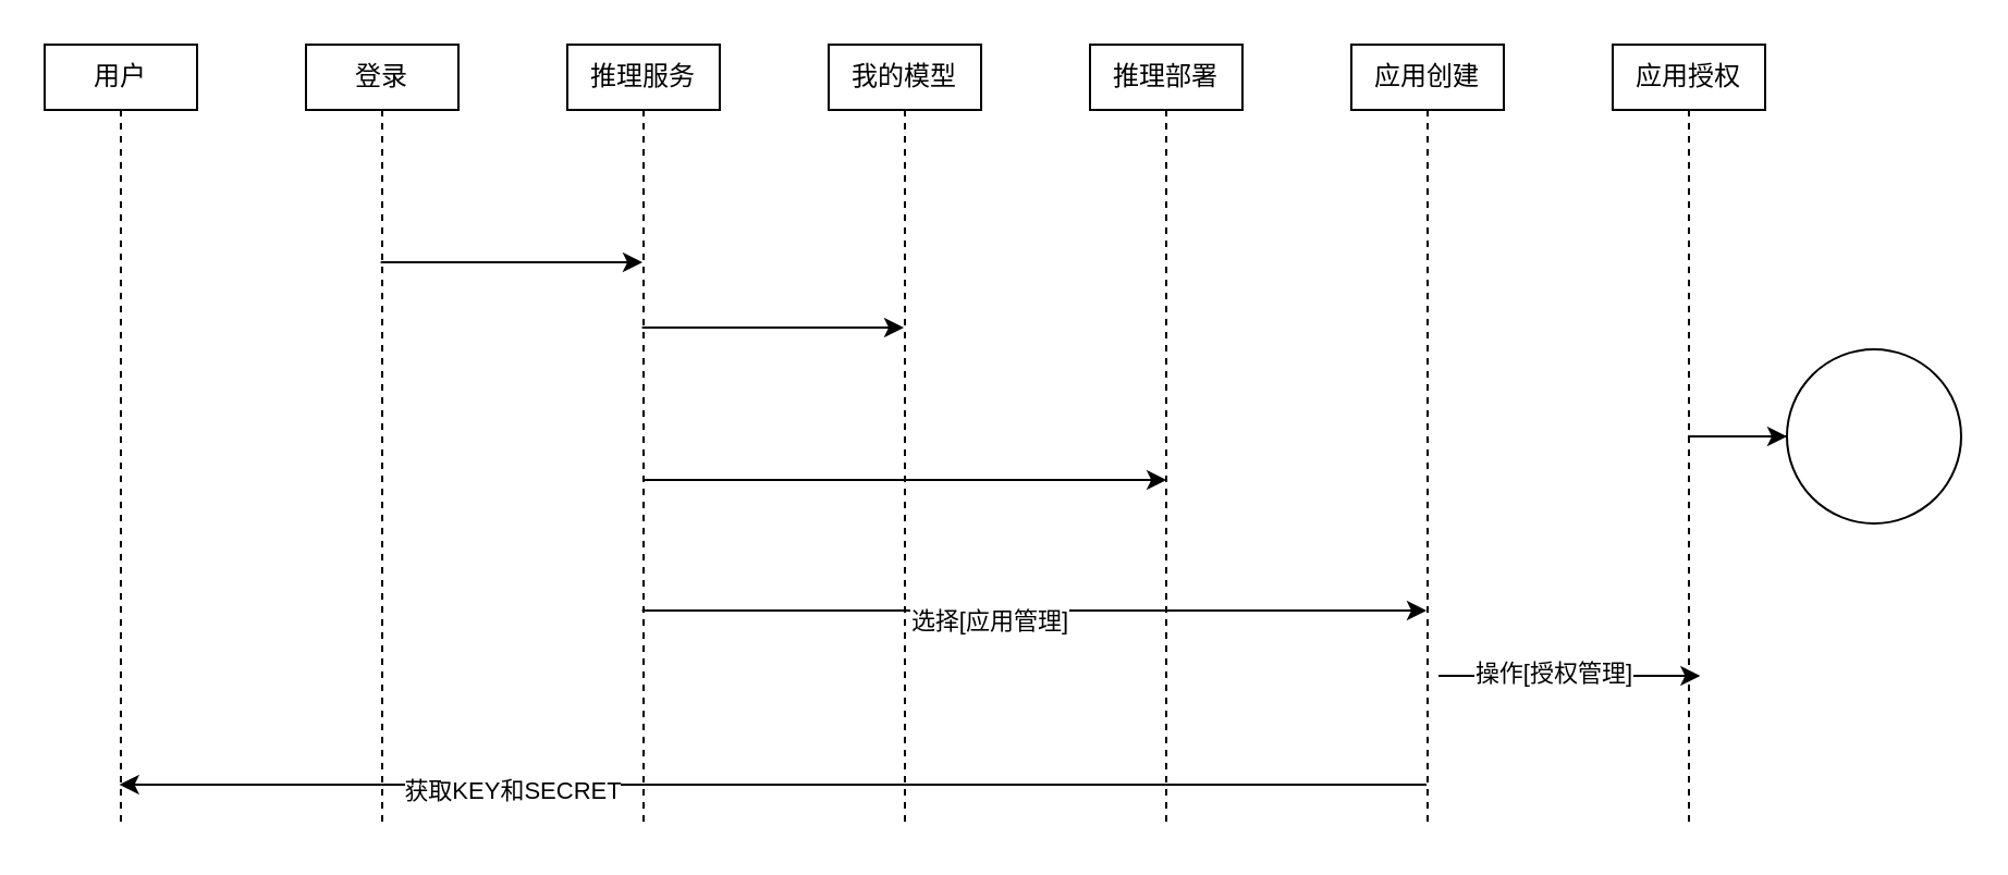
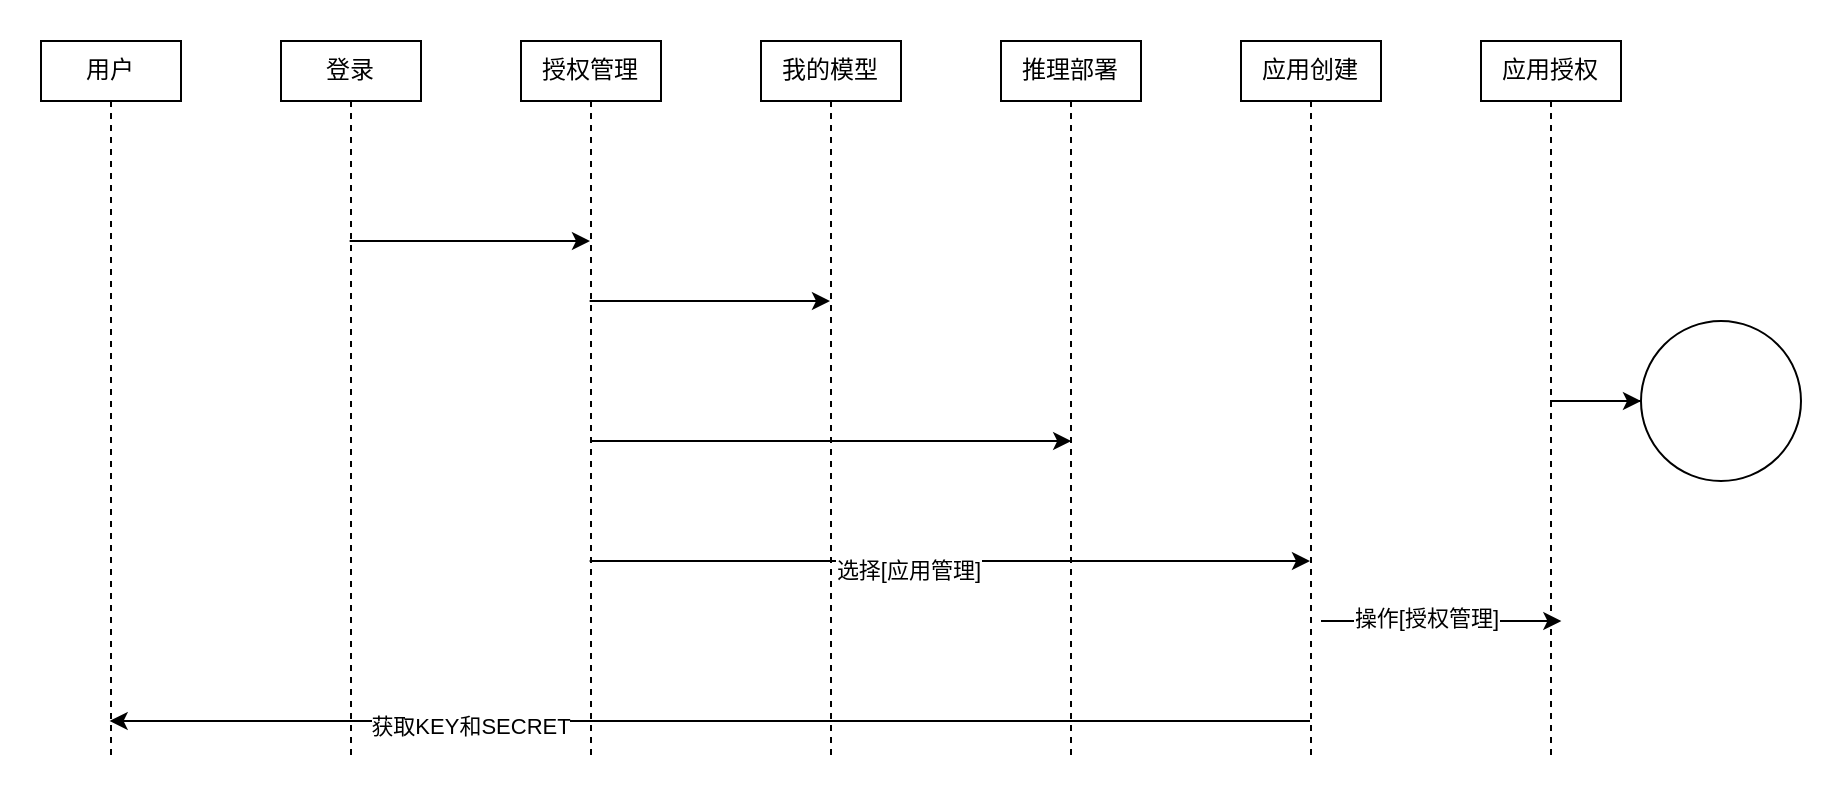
  <mxCell id="0" />
  <mxCell id="1" parent="0" />
  <mxCell id="2" value="用户" style="shape=umlLifeline;perimeter=lifelinePerimeter;whiteSpace=wrap;html=1;container=1;dropTarget=0;collapsible=0;recursiveResize=0;outlineConnect=0;portConstraint=eastwest;newEdgeStyle={&quot;curved&quot;:0,&quot;rounded&quot;:0};size=30;" vertex="1" parent="1"><mxGeometry x="20" y="20" width="70" height="360" as="geometry" /></mxCell>
  <mxCell id="3" style="edgeStyle=orthogonalEdgeStyle;rounded=0;orthogonalLoop=1;jettySize=auto;html=1;curved=0;" edge="1" parent="1"><mxGeometry relative="1" as="geometry"><mxPoint x="174.324" y="120" as="sourcePoint" /><mxPoint x="294.5" y="120" as="targetPoint" /></mxGeometry></mxCell>
  <mxCell id="4" value="登录" style="shape=umlLifeline;perimeter=lifelinePerimeter;whiteSpace=wrap;html=1;container=1;dropTarget=0;collapsible=0;recursiveResize=0;outlineConnect=0;portConstraint=eastwest;newEdgeStyle={&quot;curved&quot;:0,&quot;rounded&quot;:0};size=30;" vertex="1" parent="1"><mxGeometry x="140" y="20" width="70" height="360" as="geometry" /></mxCell>
  <mxCell id="5" style="edgeStyle=orthogonalEdgeStyle;rounded=0;orthogonalLoop=1;jettySize=auto;html=1;curved=0;" edge="1" parent="1"><mxGeometry relative="1" as="geometry"><mxPoint x="294.324" y="150" as="sourcePoint" /><mxPoint x="414.5" y="150" as="targetPoint" /></mxGeometry></mxCell>
  <mxCell id="6" style="edgeStyle=orthogonalEdgeStyle;rounded=0;orthogonalLoop=1;jettySize=auto;html=1;curved=0;" edge="1" parent="1"><mxGeometry relative="1" as="geometry"><mxPoint x="294.914" y="220" as="sourcePoint" /><mxPoint x="535.09" y="220" as="targetPoint" /></mxGeometry></mxCell>
  <mxCell id="7" style="edgeStyle=orthogonalEdgeStyle;rounded=0;orthogonalLoop=1;jettySize=auto;html=1;curved=0;" edge="1" parent="1"><mxGeometry relative="1" as="geometry"><mxPoint x="294.324" y="280" as="sourcePoint" /><mxPoint x="654.5" y="280" as="targetPoint" /></mxGeometry></mxCell>
  <mxCell id="8" value="选择[应用管理]" style="edgeLabel;html=1;align=center;verticalAlign=middle;resizable=0;points=[];" vertex="1" connectable="0" parent="7"><mxGeometry x="-0.116" y="-4" relative="1" as="geometry"><mxPoint as="offset" /></mxGeometry></mxCell>
- <mxCell id="9" value="推理服务" style="shape=umlLifeline;perimeter=lifelinePerimeter;whiteSpace=wrap;html=1;container=1;dropTarget=0;collapsible=0;recursiveResize=0;outlineConnect=0;portConstraint=eastwest;newEdgeStyle={&quot;curved&quot;:0,&quot;rounded&quot;:0};size=30;" vertex="1" parent="1"><mxGeometry x="260" y="20" width="70" height="360" as="geometry" /></mxCell>
+ <mxCell id="9" value="授权管理" style="shape=umlLifeline;perimeter=lifelinePerimeter;whiteSpace=wrap;html=1;container=1;dropTarget=0;collapsible=0;recursiveResize=0;outlineConnect=0;portConstraint=eastwest;newEdgeStyle={&quot;curved&quot;:0,&quot;rounded&quot;:0};size=30;" vertex="1" parent="1"><mxGeometry x="260" y="20" width="70" height="360" as="geometry" /></mxCell>
  <mxCell id="10" value="我的模型" style="shape=umlLifeline;perimeter=lifelinePerimeter;whiteSpace=wrap;html=1;container=1;dropTarget=0;collapsible=0;recursiveResize=0;outlineConnect=0;portConstraint=eastwest;newEdgeStyle={&quot;curved&quot;:0,&quot;rounded&quot;:0};size=30;" vertex="1" parent="1"><mxGeometry x="380" y="20" width="70" height="360" as="geometry" /></mxCell>
  <mxCell id="11" value="推理部署" style="shape=umlLifeline;perimeter=lifelinePerimeter;whiteSpace=wrap;html=1;container=1;dropTarget=0;collapsible=0;recursiveResize=0;outlineConnect=0;portConstraint=eastwest;newEdgeStyle={&quot;curved&quot;:0,&quot;rounded&quot;:0};size=30;" vertex="1" parent="1"><mxGeometry x="500" y="20" width="70" height="360" as="geometry" /></mxCell>
  <mxCell id="12" style="edgeStyle=orthogonalEdgeStyle;rounded=0;orthogonalLoop=1;jettySize=auto;html=1;curved=0;" edge="1" parent="1"><mxGeometry relative="1" as="geometry"><mxPoint x="654.5" y="360" as="sourcePoint" /><mxPoint x="54.324" y="360" as="targetPoint" /></mxGeometry></mxCell>
  <mxCell id="13" value="获取KEY和SECRET" style="edgeLabel;html=1;align=center;verticalAlign=middle;resizable=0;points=[];" vertex="1" connectable="0" parent="12"><mxGeometry x="0.399" y="2" relative="1" as="geometry"><mxPoint as="offset" /></mxGeometry></mxCell>
  <mxCell id="14" style="edgeStyle=orthogonalEdgeStyle;rounded=0;orthogonalLoop=1;jettySize=auto;html=1;curved=0;" edge="1" parent="1"><mxGeometry relative="1" as="geometry"><mxPoint x="660.004" y="310" as="sourcePoint" /><mxPoint x="780.18" y="310" as="targetPoint" /></mxGeometry></mxCell>
  <mxCell id="15" value="操作[授权管理]" style="edgeLabel;html=1;align=center;verticalAlign=middle;resizable=0;points=[];" vertex="1" connectable="0" parent="14"><mxGeometry x="-0.148" y="2" relative="1" as="geometry"><mxPoint x="1" as="offset" /></mxGeometry></mxCell>
  <mxCell id="16" value="应用创建" style="shape=umlLifeline;perimeter=lifelinePerimeter;whiteSpace=wrap;html=1;container=1;dropTarget=0;collapsible=0;recursiveResize=0;outlineConnect=0;portConstraint=eastwest;newEdgeStyle={&quot;curved&quot;:0,&quot;rounded&quot;:0};size=30;" vertex="1" parent="1"><mxGeometry x="620" y="20" width="70" height="360" as="geometry" /></mxCell>
  <mxCell id="17" value="" style="edgeStyle=orthogonalEdgeStyle;rounded=0;orthogonalLoop=1;jettySize=auto;html=1;curved=0;" edge="1" parent="1" source="18" target="19"><mxGeometry relative="1" as="geometry" /></mxCell>
  <mxCell id="18" value="应用授权" style="shape=umlLifeline;perimeter=lifelinePerimeter;whiteSpace=wrap;html=1;container=1;dropTarget=0;collapsible=0;recursiveResize=0;outlineConnect=0;portConstraint=eastwest;newEdgeStyle={&quot;curved&quot;:0,&quot;rounded&quot;:0};size=30;" vertex="1" parent="1"><mxGeometry x="740" y="20" width="70" height="360" as="geometry" /></mxCell>
  <mxCell id="19" value="" style="ellipse;whiteSpace=wrap;html=1;" vertex="1" parent="1"><mxGeometry x="820" y="160" width="80" height="80" as="geometry" /></mxCell>
